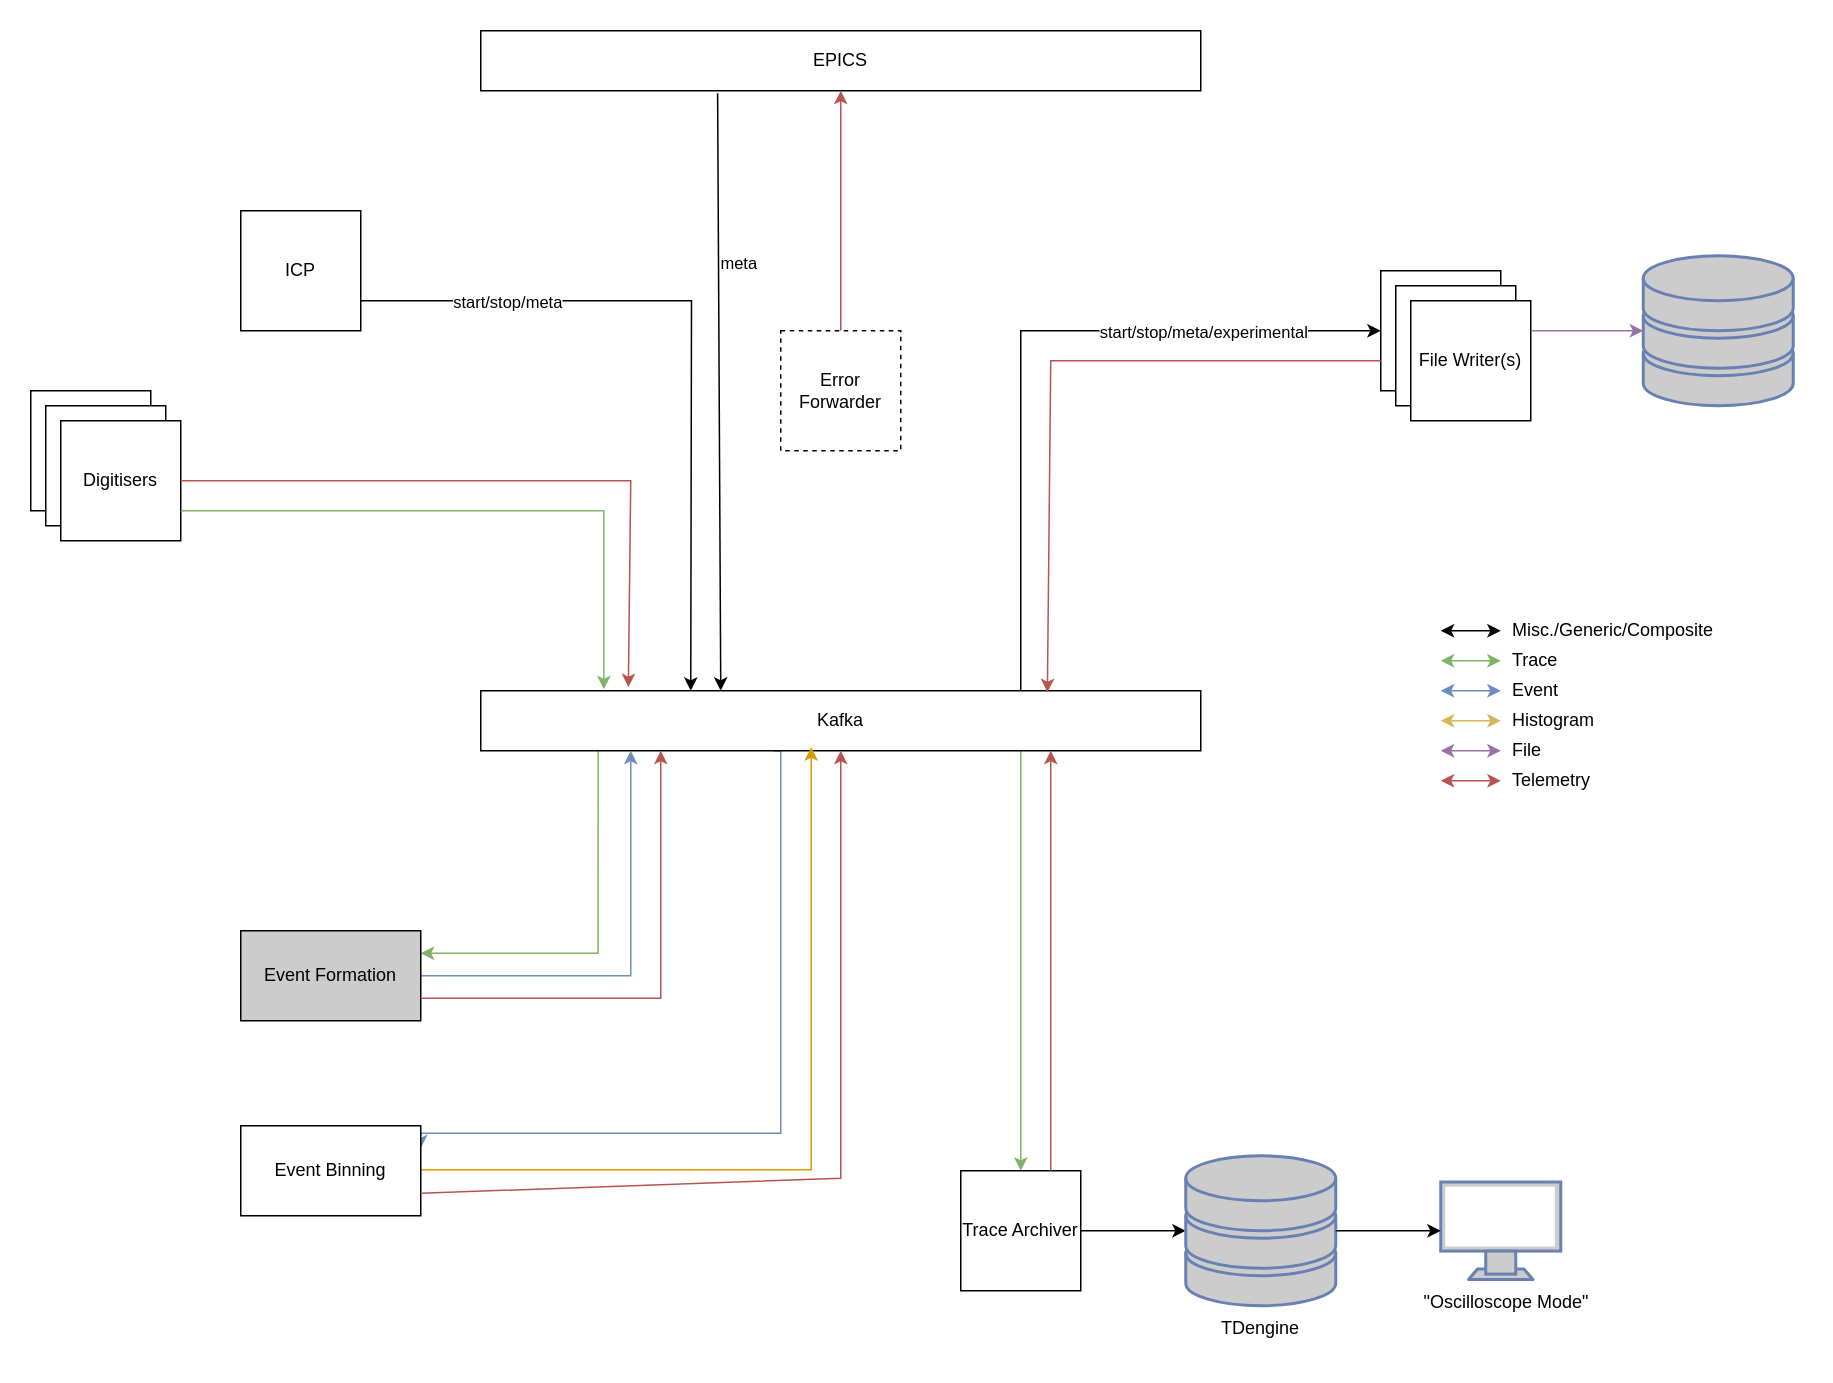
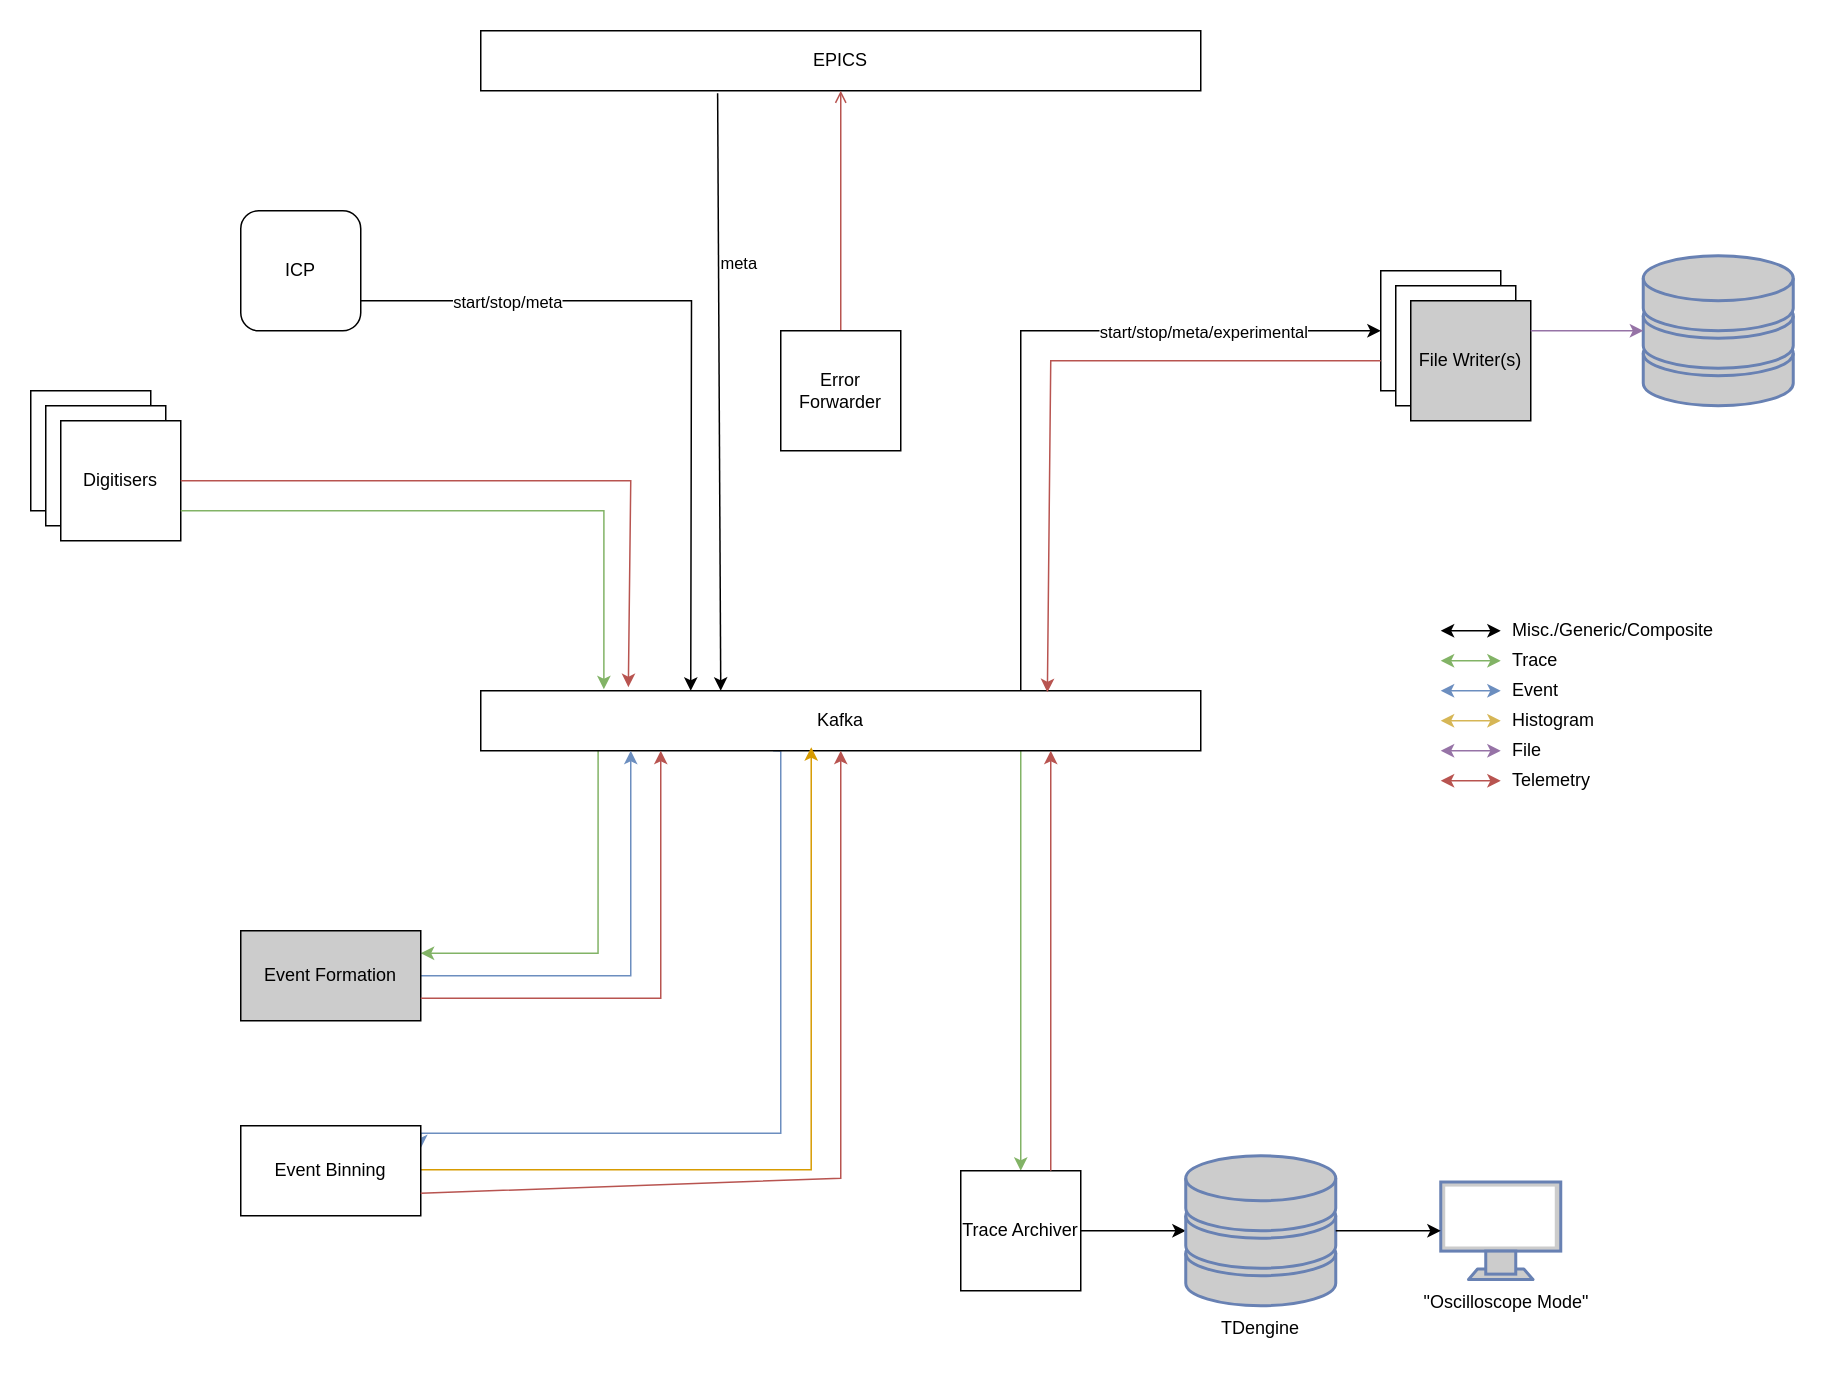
  <mxCell id="0" />
  <mxCell id="1" parent="0" />
  <mxCell id="2" value="" style="group" parent="1" vertex="1" connectable="0"><mxGeometry x="1090" y="170" width="110" height="130" as="geometry" /></mxCell>
  <mxCell id="3" value="" style="fontColor=#0066CC;verticalAlign=top;verticalLabelPosition=bottom;labelPosition=center;align=center;html=1;outlineConnect=0;fillColor=#CCCCCC;strokeColor=#6881B3;gradientColor=none;gradientDirection=north;strokeWidth=2;shape=mxgraph.networks.storage;" parent="2" vertex="1"><mxGeometry x="5" width="100" height="100" as="geometry" /></mxCell>
  <mxCell id="4" value="" style="group" parent="1" vertex="1" connectable="0"><mxGeometry x="20" y="260" width="100" height="100" as="geometry" /></mxCell>
  <mxCell id="5" value="" style="whiteSpace=wrap;html=1;aspect=fixed;" parent="4" vertex="1"><mxGeometry width="80" height="80" as="geometry" /></mxCell>
  <mxCell id="6" value="" style="whiteSpace=wrap;html=1;aspect=fixed;" parent="4" vertex="1"><mxGeometry x="10" y="10" width="80" height="80" as="geometry" /></mxCell>
  <mxCell id="7" value="Digitisers" style="whiteSpace=wrap;html=1;aspect=fixed;" parent="4" vertex="1"><mxGeometry x="20" y="20" width="80" height="80" as="geometry" /></mxCell>
  <mxCell id="8" value="EPICS" style="rounded=0;whiteSpace=wrap;html=1;" parent="1" vertex="1"><mxGeometry x="320" y="20" width="480" height="40" as="geometry" /></mxCell>
  <mxCell id="9" style="edgeStyle=orthogonalEdgeStyle;rounded=0;orthogonalLoop=1;jettySize=auto;html=1;exitX=0.75;exitY=0;exitDx=0;exitDy=0;entryX=0;entryY=0.5;entryDx=0;entryDy=0;" parent="1" source="14" target="22" edge="1"><mxGeometry relative="1" as="geometry" /></mxCell>
  <mxCell id="10" value="start/stop/meta/experimental" style="edgeLabel;html=1;align=center;verticalAlign=middle;resizable=0;points=[];" parent="9" vertex="1" connectable="0"><mxGeometry x="0.504" relative="1" as="geometry"><mxPoint as="offset" /></mxGeometry></mxCell>
  <mxCell id="11" style="edgeStyle=orthogonalEdgeStyle;rounded=0;orthogonalLoop=1;jettySize=auto;html=1;exitX=0.75;exitY=1;exitDx=0;exitDy=0;fillColor=#d5e8d4;strokeColor=#82b366;" parent="1" source="14" target="24" edge="1"><mxGeometry relative="1" as="geometry" /></mxCell>
  <mxCell id="12" style="edgeStyle=orthogonalEdgeStyle;rounded=0;orthogonalLoop=1;jettySize=auto;html=1;exitX=0.163;exitY=0.975;exitDx=0;exitDy=0;entryX=1;entryY=0.25;entryDx=0;entryDy=0;fillColor=#d5e8d4;strokeColor=#82b366;exitPerimeter=0;" parent="1" source="14" target="30" edge="1"><mxGeometry relative="1" as="geometry" /></mxCell>
  <mxCell id="13" style="edgeStyle=orthogonalEdgeStyle;rounded=0;orthogonalLoop=1;jettySize=auto;html=1;entryX=1;entryY=0.25;entryDx=0;entryDy=0;fillColor=#dae8fc;strokeColor=#6c8ebf;exitX=0.406;exitY=1.002;exitDx=0;exitDy=0;exitPerimeter=0;" parent="1" source="14" target="32" edge="1"><mxGeometry relative="1" as="geometry"><mxPoint x="520" y="610" as="sourcePoint" /><Array as="points"><mxPoint x="520" y="500" /><mxPoint x="520" y="755" /></Array></mxGeometry></mxCell>
  <mxCell id="14" value="&lt;div&gt;Kafka&lt;/div&gt;" style="rounded=0;whiteSpace=wrap;html=1;" parent="1" vertex="1"><mxGeometry x="320" y="460" width="480" height="40" as="geometry" /></mxCell>
  <mxCell id="15" style="edgeStyle=orthogonalEdgeStyle;rounded=0;orthogonalLoop=1;jettySize=auto;html=1;exitX=1;exitY=0.75;exitDx=0;exitDy=0;entryX=0.171;entryY=-0.025;entryDx=0;entryDy=0;fillColor=#d5e8d4;strokeColor=#82b366;entryPerimeter=0;" parent="1" source="7" target="14" edge="1"><mxGeometry relative="1" as="geometry" /></mxCell>
- <mxCell id="16" style="edgeStyle=orthogonalEdgeStyle;rounded=0;orthogonalLoop=1;jettySize=auto;html=1;exitX=0.5;exitY=0;exitDx=0;exitDy=0;entryX=0.5;entryY=1;entryDx=0;entryDy=0;fillColor=#f8cecc;strokeColor=#b85450;" parent="1" source="17" target="8" edge="1"><mxGeometry relative="1" as="geometry" /></mxCell>
- <mxCell id="17" value="Error Forwarder" style="whiteSpace=wrap;html=1;aspect=fixed;dashed=1;" parent="1" vertex="1"><mxGeometry x="520" y="220" width="80" height="80" as="geometry" /></mxCell>
+ <mxCell id="16" style="edgeStyle=orthogonalEdgeStyle;rounded=0;orthogonalLoop=1;jettySize=auto;html=1;exitX=0.5;exitY=0;exitDx=0;exitDy=0;entryX=0.5;entryY=1;entryDx=0;entryDy=0;fillColor=#f8cecc;strokeColor=#b85450;endArrow=open;" parent="1" source="17" target="8" edge="1"><mxGeometry relative="1" as="geometry" /></mxCell>
+ <mxCell id="17" value="Error Forwarder" style="whiteSpace=wrap;html=1;aspect=fixed;" parent="1" vertex="1"><mxGeometry x="520" y="220" width="80" height="80" as="geometry" /></mxCell>
  <mxCell id="18" style="edgeStyle=orthogonalEdgeStyle;rounded=0;orthogonalLoop=1;jettySize=auto;html=1;exitX=1;exitY=0.75;exitDx=0;exitDy=0;" parent="1" source="21" edge="1"><mxGeometry relative="1" as="geometry"><mxPoint x="460" y="460" as="targetPoint" /></mxGeometry></mxCell>
  <mxCell id="19" value="start/stop/meta" style="edgeLabel;html=1;align=center;verticalAlign=middle;resizable=0;points=[];" parent="18" vertex="1" connectable="0"><mxGeometry x="-0.595" y="-3" relative="1" as="geometry"><mxPoint y="-3" as="offset" /></mxGeometry></mxCell>
  <mxCell id="20" value="meta" style="edgeLabel;html=1;align=center;verticalAlign=middle;resizable=0;points=[];" vertex="1" connectable="0" parent="18"><mxGeometry x="-0.082" y="7" relative="1" as="geometry"><mxPoint x="24" y="-26" as="offset" /></mxGeometry></mxCell>
- <mxCell id="21" value="ICP" style="whiteSpace=wrap;html=1;aspect=fixed;" parent="1" vertex="1"><mxGeometry x="160" y="140" width="80" height="80" as="geometry" /></mxCell>
+ <mxCell id="21" value="ICP" style="whiteSpace=wrap;html=1;aspect=fixed;rounded=1;" parent="1" vertex="1"><mxGeometry x="160" y="140" width="80" height="80" as="geometry" /></mxCell>
  <mxCell id="22" value="File Writer" style="whiteSpace=wrap;html=1;aspect=fixed;" parent="1" vertex="1"><mxGeometry x="920" y="180" width="80" height="80" as="geometry" /></mxCell>
  <mxCell id="23" style="edgeStyle=orthogonalEdgeStyle;rounded=0;orthogonalLoop=1;jettySize=auto;html=1;entryX=0;entryY=0.5;entryDx=0;entryDy=0;entryPerimeter=0;" parent="1" source="24" target="27" edge="1"><mxGeometry relative="1" as="geometry" /></mxCell>
  <mxCell id="24" value="Trace Archiver" style="whiteSpace=wrap;html=1;aspect=fixed;" parent="1" vertex="1"><mxGeometry x="640" y="780" width="80" height="80" as="geometry" /></mxCell>
  <mxCell id="25" value="" style="fontColor=#0066CC;verticalAlign=top;verticalLabelPosition=bottom;labelPosition=center;align=center;html=1;outlineConnect=0;fillColor=#CCCCCC;strokeColor=#6881B3;gradientColor=none;gradientDirection=north;strokeWidth=2;shape=mxgraph.networks.monitor;" parent="1" vertex="1"><mxGeometry x="960" y="787.5" width="80" height="65" as="geometry" /></mxCell>
  <mxCell id="26" value="" style="group" parent="1" vertex="1" connectable="0"><mxGeometry x="790" y="770" width="100" height="130" as="geometry" /></mxCell>
  <mxCell id="27" value="" style="fontColor=#0066CC;verticalAlign=top;verticalLabelPosition=bottom;labelPosition=center;align=center;html=1;outlineConnect=0;fillColor=#CCCCCC;strokeColor=#6881B3;gradientColor=none;gradientDirection=north;strokeWidth=2;shape=mxgraph.networks.storage;" parent="26" vertex="1"><mxGeometry width="100" height="100" as="geometry" /></mxCell>
  <mxCell id="28" value="TDengine" style="text;html=1;strokeColor=none;fillColor=none;align=center;verticalAlign=middle;whiteSpace=wrap;rounded=0;" parent="26" vertex="1"><mxGeometry x="20" y="100" width="60" height="30" as="geometry" /></mxCell>
  <mxCell id="29" style="edgeStyle=orthogonalEdgeStyle;rounded=0;orthogonalLoop=1;jettySize=auto;html=1;exitX=1;exitY=0.5;exitDx=0;exitDy=0;fillColor=#dae8fc;strokeColor=#6c8ebf;" parent="1" source="30" edge="1"><mxGeometry relative="1" as="geometry"><mxPoint x="420" y="500" as="targetPoint" /><Array as="points"><mxPoint x="420" y="650" /><mxPoint x="420" y="500" /></Array></mxGeometry></mxCell>
  <mxCell id="30" value="&lt;div&gt;Event Formation&lt;/div&gt;" style="rounded=0;whiteSpace=wrap;html=1;fillColor=#cccccc;" parent="1" vertex="1"><mxGeometry x="160" y="620" width="120" height="60" as="geometry" /></mxCell>
  <mxCell id="31" style="edgeStyle=orthogonalEdgeStyle;rounded=0;orthogonalLoop=1;jettySize=auto;html=1;exitX=0.967;exitY=0.488;exitDx=0;exitDy=0;fillColor=#ffe6cc;strokeColor=#d79b00;entryX=0.459;entryY=0.94;entryDx=0;entryDy=0;entryPerimeter=0;exitPerimeter=0;" parent="1" source="32" edge="1" target="14"><mxGeometry relative="1" as="geometry"><mxPoint x="560" y="500" as="targetPoint" /></mxGeometry></mxCell>
  <mxCell id="32" value="Event Binning" style="rounded=0;whiteSpace=wrap;html=1;" parent="1" vertex="1"><mxGeometry x="160" y="750" width="120" height="60" as="geometry" /></mxCell>
  <mxCell id="33" value="&quot;Oscilloscope Mode&quot;" style="text;html=1;strokeColor=none;fillColor=none;align=center;verticalAlign=middle;whiteSpace=wrap;rounded=0;" parent="1" vertex="1"><mxGeometry x="929" y="852.5" width="150" height="30" as="geometry" /></mxCell>
  <mxCell id="34" value="" style="endArrow=classic;startArrow=classic;html=1;rounded=0;" parent="1" edge="1"><mxGeometry width="50" height="50" relative="1" as="geometry"><mxPoint x="960" y="420" as="sourcePoint" /><mxPoint x="1000" y="420" as="targetPoint" /></mxGeometry></mxCell>
  <mxCell id="35" value="Misc./Generic/Composite" style="text;html=1;strokeColor=none;fillColor=none;align=left;verticalAlign=middle;whiteSpace=wrap;rounded=0;" parent="1" vertex="1"><mxGeometry x="1006" y="410" width="154" height="20" as="geometry" /></mxCell>
  <mxCell id="36" value="" style="endArrow=classic;startArrow=classic;html=1;rounded=0;fillColor=#d5e8d4;strokeColor=#82b366;" parent="1" edge="1"><mxGeometry width="50" height="50" relative="1" as="geometry"><mxPoint x="960" y="440" as="sourcePoint" /><mxPoint x="1000" y="440" as="targetPoint" /></mxGeometry></mxCell>
  <mxCell id="37" value="Trace" style="text;html=1;strokeColor=none;fillColor=none;align=left;verticalAlign=middle;whiteSpace=wrap;rounded=0;" parent="1" vertex="1"><mxGeometry x="1006" y="430" width="60" height="20" as="geometry" /></mxCell>
  <mxCell id="38" value="" style="endArrow=classic;startArrow=classic;html=1;rounded=0;fillColor=#dae8fc;strokeColor=#6c8ebf;" parent="1" edge="1"><mxGeometry width="50" height="50" relative="1" as="geometry"><mxPoint x="960" y="460" as="sourcePoint" /><mxPoint x="1000" y="460" as="targetPoint" /></mxGeometry></mxCell>
  <mxCell id="39" value="Event" style="text;html=1;strokeColor=none;fillColor=none;align=left;verticalAlign=middle;whiteSpace=wrap;rounded=0;" parent="1" vertex="1"><mxGeometry x="1006" y="450" width="60" height="20" as="geometry" /></mxCell>
  <mxCell id="40" value="" style="endArrow=classic;startArrow=classic;html=1;rounded=0;fillColor=#fff2cc;strokeColor=#d6b656;" parent="1" edge="1"><mxGeometry width="50" height="50" relative="1" as="geometry"><mxPoint x="960" y="480" as="sourcePoint" /><mxPoint x="1000" y="480" as="targetPoint" /></mxGeometry></mxCell>
  <mxCell id="41" value="Histogram" style="text;html=1;strokeColor=none;fillColor=none;align=left;verticalAlign=middle;whiteSpace=wrap;rounded=0;" parent="1" vertex="1"><mxGeometry x="1006" y="470" width="60" height="20" as="geometry" /></mxCell>
  <mxCell id="42" value="" style="endArrow=classic;startArrow=classic;html=1;rounded=0;fillColor=#e1d5e7;strokeColor=#9673a6;" parent="1" edge="1"><mxGeometry width="50" height="50" relative="1" as="geometry"><mxPoint x="960" y="500" as="sourcePoint" /><mxPoint x="1000" y="500" as="targetPoint" /></mxGeometry></mxCell>
  <mxCell id="43" value="File" style="text;html=1;strokeColor=none;fillColor=none;align=left;verticalAlign=middle;whiteSpace=wrap;rounded=0;" parent="1" vertex="1"><mxGeometry x="1006" y="490" width="60" height="20" as="geometry" /></mxCell>
  <mxCell id="44" style="edgeStyle=orthogonalEdgeStyle;rounded=0;orthogonalLoop=1;jettySize=auto;html=1;exitX=1;exitY=0.5;exitDx=0;exitDy=0;exitPerimeter=0;" edge="1" parent="1" source="27" target="25"><mxGeometry relative="1" as="geometry" /></mxCell>
  <mxCell id="45" value="" style="endArrow=classic;startArrow=classic;html=1;rounded=0;fillColor=#f8cecc;strokeColor=#b85450;" edge="1" parent="1"><mxGeometry width="50" height="50" relative="1" as="geometry"><mxPoint x="960" y="520" as="sourcePoint" /><mxPoint x="1000" y="520" as="targetPoint" /></mxGeometry></mxCell>
  <mxCell id="46" value="Telemetry" style="text;html=1;strokeColor=none;fillColor=none;align=left;verticalAlign=middle;whiteSpace=wrap;rounded=0;" vertex="1" parent="1"><mxGeometry x="1006" y="510" width="60" height="20" as="geometry" /></mxCell>
  <mxCell id="47" value="" style="endArrow=classic;html=1;rounded=0;exitX=0;exitY=0.75;exitDx=0;exitDy=0;entryX=0.787;entryY=0.025;entryDx=0;entryDy=0;entryPerimeter=0;fillColor=#f8cecc;strokeColor=#b85450;" edge="1" parent="1" source="22" target="14"><mxGeometry width="50" height="50" relative="1" as="geometry"><mxPoint x="680" y="470" as="sourcePoint" /><mxPoint x="730" y="420" as="targetPoint" /><Array as="points"><mxPoint x="700" y="240" /></Array></mxGeometry></mxCell>
  <mxCell id="48" value="" style="endArrow=classic;html=1;rounded=0;entryX=0.205;entryY=-0.06;entryDx=0;entryDy=0;entryPerimeter=0;exitX=1;exitY=0.5;exitDx=0;exitDy=0;fillColor=#f8cecc;strokeColor=#b85450;" edge="1" parent="1" source="7" target="14"><mxGeometry width="50" height="50" relative="1" as="geometry"><mxPoint x="160" y="410" as="sourcePoint" /><mxPoint x="220" y="395" as="targetPoint" /><Array as="points"><mxPoint x="420" y="320" /></Array></mxGeometry></mxCell>
  <mxCell id="49" value="" style="endArrow=classic;html=1;rounded=0;entryX=0.25;entryY=1;entryDx=0;entryDy=0;exitX=1;exitY=0.75;exitDx=0;exitDy=0;fillColor=#f8cecc;strokeColor=#b85450;" edge="1" parent="1" source="30" target="14"><mxGeometry width="50" height="50" relative="1" as="geometry"><mxPoint x="590" y="610" as="sourcePoint" /><mxPoint x="640" y="560" as="targetPoint" /><Array as="points"><mxPoint x="440" y="665" /></Array></mxGeometry></mxCell>
  <mxCell id="50" value="" style="endArrow=classic;html=1;rounded=0;exitX=1;exitY=0.75;exitDx=0;exitDy=0;entryX=0.5;entryY=1;entryDx=0;entryDy=0;fillColor=#f8cecc;strokeColor=#b85450;" edge="1" parent="1" source="32" target="14"><mxGeometry width="50" height="50" relative="1" as="geometry"><mxPoint x="770" y="420" as="sourcePoint" /><mxPoint x="820" y="370" as="targetPoint" /><Array as="points"><mxPoint x="560" y="785" /></Array></mxGeometry></mxCell>
  <mxCell id="51" value="" style="endArrow=classic;html=1;rounded=0;exitX=0.75;exitY=0;exitDx=0;exitDy=0;fillColor=#f8cecc;strokeColor=#b85450;" edge="1" parent="1" source="24"><mxGeometry width="50" height="50" relative="1" as="geometry"><mxPoint x="780" y="410" as="sourcePoint" /><mxPoint x="700" y="500" as="targetPoint" /></mxGeometry></mxCell>
  <mxCell id="52" value="File Writer" style="whiteSpace=wrap;html=1;aspect=fixed;" vertex="1" parent="1"><mxGeometry x="930" y="190" width="80" height="80" as="geometry" /></mxCell>
- <mxCell id="53" value="File Writer(s)" style="whiteSpace=wrap;html=1;aspect=fixed;" vertex="1" parent="1"><mxGeometry x="940" y="200" width="80" height="80" as="geometry" /></mxCell>
+ <mxCell id="53" value="File Writer(s)" style="whiteSpace=wrap;html=1;aspect=fixed;fillColor=#cccccc;" vertex="1" parent="1"><mxGeometry x="940" y="200" width="80" height="80" as="geometry" /></mxCell>
  <mxCell id="54" value="" style="endArrow=classic;html=1;rounded=0;exitX=1;exitY=0.25;exitDx=0;exitDy=0;entryX=0;entryY=0.5;entryDx=0;entryDy=0;entryPerimeter=0;fillColor=#e1d5e7;strokeColor=#9673a6;" edge="1" parent="1" source="53" target="3"><mxGeometry width="50" height="50" relative="1" as="geometry"><mxPoint x="1090" y="120" as="sourcePoint" /><mxPoint x="1140" y="70" as="targetPoint" /></mxGeometry></mxCell>
  <mxCell id="55" value="" style="endArrow=classic;html=1;rounded=0;exitX=0.329;exitY=1.04;exitDx=0;exitDy=0;exitPerimeter=0;" edge="1" parent="1" source="8"><mxGeometry width="50" height="50" relative="1" as="geometry"><mxPoint x="370" y="140" as="sourcePoint" /><mxPoint x="480" y="460" as="targetPoint" /></mxGeometry></mxCell>
